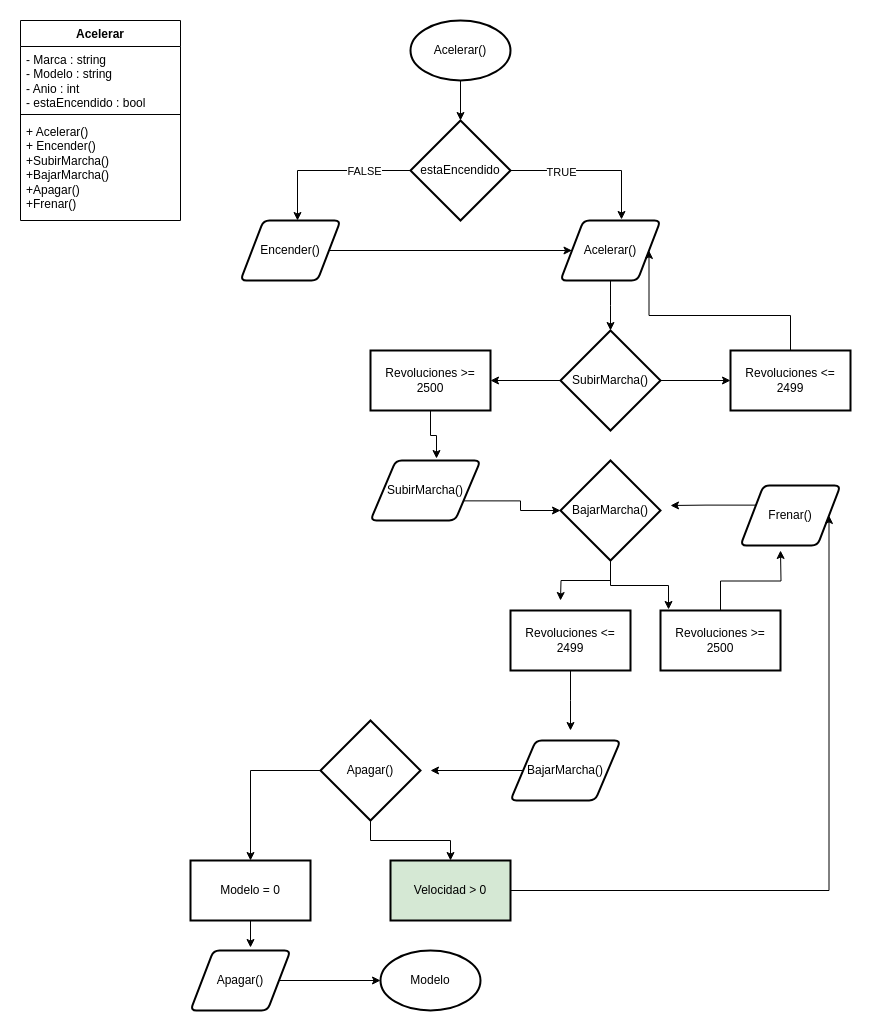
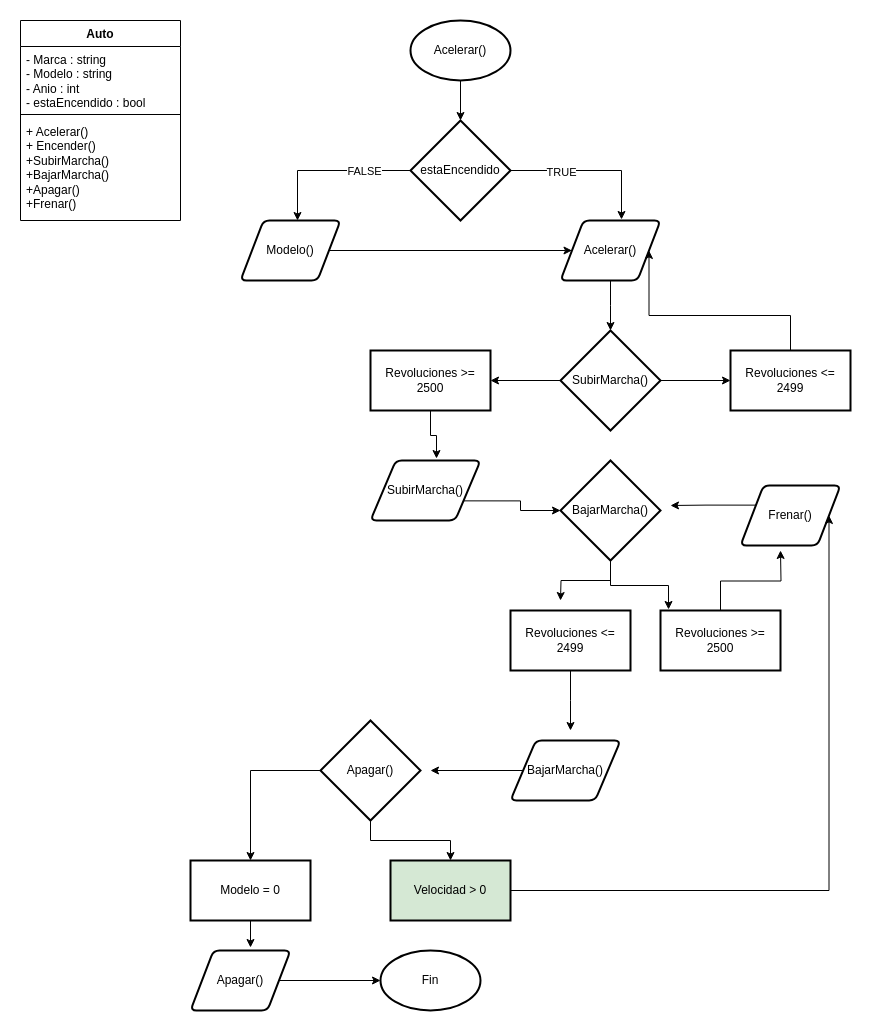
  <mxCell id="0" />
  <mxCell id="1" parent="0" />
- <mxCell id="2" value="Acelerar" style="swimlane;fontStyle=1;align=center;verticalAlign=top;childLayout=stackLayout;horizontal=1;startSize=26;horizontalStack=0;resizeParent=1;resizeParentMax=0;resizeLast=0;collapsible=1;marginBottom=0;whiteSpace=wrap;html=1;" vertex="1" parent="1"><mxGeometry x="20" y="20" width="160" height="200" as="geometry" /></mxCell>
+ <mxCell id="2" value="Auto" style="swimlane;fontStyle=1;align=center;verticalAlign=top;childLayout=stackLayout;horizontal=1;startSize=26;horizontalStack=0;resizeParent=1;resizeParentMax=0;resizeLast=0;collapsible=1;marginBottom=0;whiteSpace=wrap;html=1;" vertex="1" parent="1"><mxGeometry x="20" y="20" width="160" height="200" as="geometry" /></mxCell>
  <mxCell id="3" value="- Marca : string&lt;div&gt;- Modelo : string&lt;/div&gt;&lt;div&gt;- Anio : int&lt;/div&gt;&lt;div&gt;- estaEncendido : bool&lt;/div&gt;" style="text;strokeColor=none;fillColor=none;align=left;verticalAlign=top;spacingLeft=4;spacingRight=4;overflow=hidden;rotatable=0;points=[[0,0.5],[1,0.5]];portConstraint=eastwest;whiteSpace=wrap;html=1;" vertex="1" parent="2"><mxGeometry y="26" width="160" height="64" as="geometry" /></mxCell>
  <mxCell id="4" value="" style="line;strokeWidth=1;fillColor=none;align=left;verticalAlign=middle;spacingTop=-1;spacingLeft=3;spacingRight=3;rotatable=0;labelPosition=right;points=[];portConstraint=eastwest;strokeColor=inherit;" vertex="1" parent="2"><mxGeometry y="90" width="160" height="8" as="geometry" /></mxCell>
  <mxCell id="5" value="+ Acelerar()&lt;div&gt;+ Encender()&lt;/div&gt;&lt;div&gt;+SubirMarcha()&lt;/div&gt;&lt;div&gt;+BajarMarcha()&lt;/div&gt;&lt;div&gt;+Apagar()&lt;/div&gt;&lt;div&gt;+Frenar()&lt;/div&gt;" style="text;strokeColor=none;fillColor=none;align=left;verticalAlign=top;spacingLeft=4;spacingRight=4;overflow=hidden;rotatable=0;points=[[0,0.5],[1,0.5]];portConstraint=eastwest;whiteSpace=wrap;html=1;" vertex="1" parent="2"><mxGeometry y="98" width="160" height="102" as="geometry" /></mxCell>
  <mxCell id="6" value="" style="edgeStyle=orthogonalEdgeStyle;rounded=0;orthogonalLoop=1;jettySize=auto;html=1;" edge="1" parent="1" source="7" target="8"><mxGeometry relative="1" as="geometry" /></mxCell>
  <mxCell id="7" value="Acelerar()" style="strokeWidth=2;html=1;shape=mxgraph.flowchart.start_1;whiteSpace=wrap;" vertex="1" parent="1"><mxGeometry x="410" y="20" width="100" height="60" as="geometry" /></mxCell>
  <mxCell id="8" value="estaEncendido" style="strokeWidth=2;html=1;shape=mxgraph.flowchart.decision;whiteSpace=wrap;" vertex="1" parent="1"><mxGeometry x="410" y="120" width="100" height="100" as="geometry" /></mxCell>
  <mxCell id="9" style="edgeStyle=orthogonalEdgeStyle;rounded=0;orthogonalLoop=1;jettySize=auto;html=1;" edge="1" parent="1" source="10"><mxGeometry relative="1" as="geometry"><mxPoint x="610" y="330" as="targetPoint" /></mxGeometry></mxCell>
  <mxCell id="10" value="Acelerar()" style="shape=parallelogram;html=1;strokeWidth=2;perimeter=parallelogramPerimeter;whiteSpace=wrap;rounded=1;arcSize=12;size=0.23;" vertex="1" parent="1"><mxGeometry x="560" y="220" width="100" height="60" as="geometry" /></mxCell>
  <mxCell id="11" style="edgeStyle=orthogonalEdgeStyle;rounded=0;orthogonalLoop=1;jettySize=auto;html=1;entryX=0.61;entryY=-0.017;entryDx=0;entryDy=0;entryPerimeter=0;" edge="1" parent="1" source="8" target="10"><mxGeometry relative="1" as="geometry" /></mxCell>
  <mxCell id="12" value="TRUE" style="edgeLabel;html=1;align=center;verticalAlign=middle;resizable=0;points=[];" vertex="1" connectable="0" parent="11"><mxGeometry x="-0.375" y="-1" relative="1" as="geometry"><mxPoint as="offset" /></mxGeometry></mxCell>
  <mxCell id="13" style="edgeStyle=orthogonalEdgeStyle;rounded=0;orthogonalLoop=1;jettySize=auto;html=1;" edge="1" parent="1" source="14" target="10"><mxGeometry relative="1" as="geometry" /></mxCell>
- <mxCell id="14" value="Encender()" style="shape=parallelogram;html=1;strokeWidth=2;perimeter=parallelogramPerimeter;whiteSpace=wrap;rounded=1;arcSize=12;size=0.23;" vertex="1" parent="1"><mxGeometry x="240" y="220" width="100" height="60" as="geometry" /></mxCell>
+ <mxCell id="14" value="Modelo()" style="shape=parallelogram;html=1;strokeWidth=2;perimeter=parallelogramPerimeter;whiteSpace=wrap;rounded=1;arcSize=12;size=0.23;" vertex="1" parent="1"><mxGeometry x="240" y="220" width="100" height="60" as="geometry" /></mxCell>
  <mxCell id="15" style="edgeStyle=orthogonalEdgeStyle;rounded=0;orthogonalLoop=1;jettySize=auto;html=1;entryX=0.57;entryY=0;entryDx=0;entryDy=0;entryPerimeter=0;" edge="1" parent="1" source="8" target="14"><mxGeometry relative="1" as="geometry" /></mxCell>
  <mxCell id="16" value="FALSE" style="edgeLabel;html=1;align=center;verticalAlign=middle;resizable=0;points=[];" vertex="1" connectable="0" parent="15"><mxGeometry x="-0.423" relative="1" as="geometry"><mxPoint as="offset" /></mxGeometry></mxCell>
  <mxCell id="17" value="" style="edgeStyle=orthogonalEdgeStyle;rounded=0;orthogonalLoop=1;jettySize=auto;html=1;" edge="1" parent="1" source="19" target="20"><mxGeometry relative="1" as="geometry" /></mxCell>
  <mxCell id="18" value="" style="edgeStyle=orthogonalEdgeStyle;rounded=0;orthogonalLoop=1;jettySize=auto;html=1;" edge="1" parent="1" source="19" target="24"><mxGeometry relative="1" as="geometry" /></mxCell>
  <mxCell id="19" value="SubirMarcha()" style="strokeWidth=2;html=1;shape=mxgraph.flowchart.decision;whiteSpace=wrap;" vertex="1" parent="1"><mxGeometry x="560" y="330" width="100" height="100" as="geometry" /></mxCell>
  <mxCell id="20" value="Revoluciones &amp;gt;= 2500" style="whiteSpace=wrap;html=1;strokeWidth=2;" vertex="1" parent="1"><mxGeometry x="370" y="350" width="120" height="60" as="geometry" /></mxCell>
  <mxCell id="21" value="SubirMarcha()" style="shape=parallelogram;html=1;strokeWidth=2;perimeter=parallelogramPerimeter;whiteSpace=wrap;rounded=1;arcSize=12;size=0.23;" vertex="1" parent="1"><mxGeometry x="370" y="460" width="110" height="60" as="geometry" /></mxCell>
  <mxCell id="22" style="edgeStyle=orthogonalEdgeStyle;rounded=0;orthogonalLoop=1;jettySize=auto;html=1;exitX=0.5;exitY=1;exitDx=0;exitDy=0;entryX=0.6;entryY=-0.033;entryDx=0;entryDy=0;entryPerimeter=0;" edge="1" parent="1" source="20" target="21"><mxGeometry relative="1" as="geometry" /></mxCell>
  <mxCell id="23" style="edgeStyle=orthogonalEdgeStyle;rounded=0;orthogonalLoop=1;jettySize=auto;html=1;exitX=0.5;exitY=0;exitDx=0;exitDy=0;entryX=1;entryY=0.5;entryDx=0;entryDy=0;" edge="1" parent="1" source="24" target="10"><mxGeometry relative="1" as="geometry" /></mxCell>
  <mxCell id="24" value="Revoluciones &amp;lt;= 2499" style="whiteSpace=wrap;html=1;strokeWidth=2;" vertex="1" parent="1"><mxGeometry x="730" y="350" width="120" height="60" as="geometry" /></mxCell>
  <mxCell id="25" style="edgeStyle=orthogonalEdgeStyle;rounded=0;orthogonalLoop=1;jettySize=auto;html=1;" edge="1" parent="1" source="26"><mxGeometry relative="1" as="geometry"><mxPoint x="560" y="600" as="targetPoint" /></mxGeometry></mxCell>
  <mxCell id="26" value="BajarMarcha()" style="strokeWidth=2;html=1;shape=mxgraph.flowchart.decision;whiteSpace=wrap;" vertex="1" parent="1"><mxGeometry x="560" y="460" width="100" height="100" as="geometry" /></mxCell>
  <mxCell id="27" style="edgeStyle=orthogonalEdgeStyle;rounded=0;orthogonalLoop=1;jettySize=auto;html=1;exitX=1;exitY=0.75;exitDx=0;exitDy=0;entryX=0;entryY=0.5;entryDx=0;entryDy=0;entryPerimeter=0;" edge="1" parent="1" source="21" target="26"><mxGeometry relative="1" as="geometry" /></mxCell>
  <mxCell id="28" style="edgeStyle=orthogonalEdgeStyle;rounded=0;orthogonalLoop=1;jettySize=auto;html=1;exitX=0.5;exitY=1;exitDx=0;exitDy=0;" edge="1" parent="1" source="29"><mxGeometry relative="1" as="geometry"><mxPoint x="570" y="730" as="targetPoint" /></mxGeometry></mxCell>
  <mxCell id="29" value="Revoluciones &amp;lt;= 2499" style="whiteSpace=wrap;html=1;strokeWidth=2;" vertex="1" parent="1"><mxGeometry x="510" y="610" width="120" height="60" as="geometry" /></mxCell>
  <mxCell id="30" style="edgeStyle=orthogonalEdgeStyle;rounded=0;orthogonalLoop=1;jettySize=auto;html=1;exitX=0;exitY=0.5;exitDx=0;exitDy=0;" edge="1" parent="1" source="31"><mxGeometry relative="1" as="geometry"><mxPoint x="430" y="770" as="targetPoint" /></mxGeometry></mxCell>
  <mxCell id="31" value="BajarMarcha()" style="shape=parallelogram;html=1;strokeWidth=2;perimeter=parallelogramPerimeter;whiteSpace=wrap;rounded=1;arcSize=12;size=0.23;" vertex="1" parent="1"><mxGeometry x="510" y="740" width="110" height="60" as="geometry" /></mxCell>
  <mxCell id="32" style="edgeStyle=orthogonalEdgeStyle;rounded=0;orthogonalLoop=1;jettySize=auto;html=1;exitX=0.5;exitY=0;exitDx=0;exitDy=0;" edge="1" parent="1" source="33"><mxGeometry relative="1" as="geometry"><mxPoint x="780" y="550" as="targetPoint" /></mxGeometry></mxCell>
  <mxCell id="33" value="Revoluciones &amp;gt;= 2500" style="whiteSpace=wrap;html=1;strokeWidth=2;" vertex="1" parent="1"><mxGeometry x="660" y="610" width="120" height="60" as="geometry" /></mxCell>
  <mxCell id="34" style="edgeStyle=orthogonalEdgeStyle;rounded=0;orthogonalLoop=1;jettySize=auto;html=1;exitX=0.5;exitY=1;exitDx=0;exitDy=0;exitPerimeter=0;entryX=0.067;entryY=-0.017;entryDx=0;entryDy=0;entryPerimeter=0;" edge="1" parent="1" source="26" target="33"><mxGeometry relative="1" as="geometry" /></mxCell>
  <mxCell id="35" style="edgeStyle=orthogonalEdgeStyle;rounded=0;orthogonalLoop=1;jettySize=auto;html=1;exitX=0;exitY=0.25;exitDx=0;exitDy=0;" edge="1" parent="1" source="36"><mxGeometry relative="1" as="geometry"><mxPoint x="670" y="505" as="targetPoint" /></mxGeometry></mxCell>
  <mxCell id="36" value="Frenar()" style="shape=parallelogram;html=1;strokeWidth=2;perimeter=parallelogramPerimeter;whiteSpace=wrap;rounded=1;arcSize=12;size=0.23;" vertex="1" parent="1"><mxGeometry x="740" y="485" width="100" height="60" as="geometry" /></mxCell>
  <mxCell id="37" value="" style="edgeStyle=orthogonalEdgeStyle;rounded=0;orthogonalLoop=1;jettySize=auto;html=1;" edge="1" parent="1" source="39" target="40"><mxGeometry relative="1" as="geometry" /></mxCell>
  <mxCell id="38" style="edgeStyle=orthogonalEdgeStyle;rounded=0;orthogonalLoop=1;jettySize=auto;html=1;exitX=0.5;exitY=1;exitDx=0;exitDy=0;exitPerimeter=0;entryX=0.5;entryY=0;entryDx=0;entryDy=0;" edge="1" parent="1" source="39" target="42"><mxGeometry relative="1" as="geometry" /></mxCell>
  <mxCell id="39" value="Apagar()" style="strokeWidth=2;html=1;shape=mxgraph.flowchart.decision;whiteSpace=wrap;" vertex="1" parent="1"><mxGeometry x="320" y="720" width="100" height="100" as="geometry" /></mxCell>
  <mxCell id="40" value="Modelo = 0" style="whiteSpace=wrap;html=1;strokeWidth=2;" vertex="1" parent="1"><mxGeometry x="190" y="860" width="120" height="60" as="geometry" /></mxCell>
  <mxCell id="41" style="edgeStyle=orthogonalEdgeStyle;rounded=0;orthogonalLoop=1;jettySize=auto;html=1;exitX=1;exitY=0.5;exitDx=0;exitDy=0;entryX=1;entryY=0.5;entryDx=0;entryDy=0;" edge="1" parent="1" source="42" target="36"><mxGeometry relative="1" as="geometry"><mxPoint x="870" y="520" as="targetPoint" /></mxGeometry></mxCell>
  <mxCell id="42" value="Velocidad &amp;gt; 0" style="whiteSpace=wrap;html=1;strokeWidth=2;fillColor=#d5e8d4;" vertex="1" parent="1"><mxGeometry x="390" y="860" width="120" height="60" as="geometry" /></mxCell>
  <mxCell id="43" value="Apagar()" style="shape=parallelogram;html=1;strokeWidth=2;perimeter=parallelogramPerimeter;whiteSpace=wrap;rounded=1;arcSize=12;size=0.23;" vertex="1" parent="1"><mxGeometry x="190" y="950" width="100" height="60" as="geometry" /></mxCell>
  <mxCell id="44" style="edgeStyle=orthogonalEdgeStyle;rounded=0;orthogonalLoop=1;jettySize=auto;html=1;exitX=0.5;exitY=1;exitDx=0;exitDy=0;entryX=0.6;entryY=-0.05;entryDx=0;entryDy=0;entryPerimeter=0;" edge="1" parent="1" source="40" target="43"><mxGeometry relative="1" as="geometry" /></mxCell>
- <mxCell id="45" value="Modelo" style="strokeWidth=2;html=1;shape=mxgraph.flowchart.start_1;whiteSpace=wrap;" vertex="1" parent="1"><mxGeometry x="380" y="950" width="100" height="60" as="geometry" /></mxCell>
+ <mxCell id="45" value="Fin" style="strokeWidth=2;html=1;shape=mxgraph.flowchart.start_1;whiteSpace=wrap;" vertex="1" parent="1"><mxGeometry x="380" y="950" width="100" height="60" as="geometry" /></mxCell>
  <mxCell id="46" style="edgeStyle=orthogonalEdgeStyle;rounded=0;orthogonalLoop=1;jettySize=auto;html=1;exitX=1;exitY=0.5;exitDx=0;exitDy=0;entryX=0;entryY=0.5;entryDx=0;entryDy=0;entryPerimeter=0;" edge="1" parent="1" source="43" target="45"><mxGeometry relative="1" as="geometry" /></mxCell>
